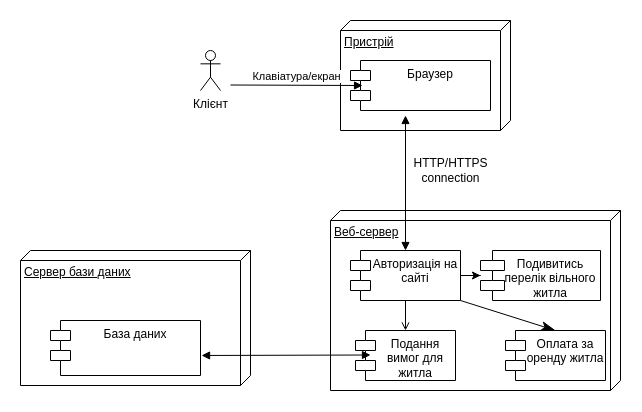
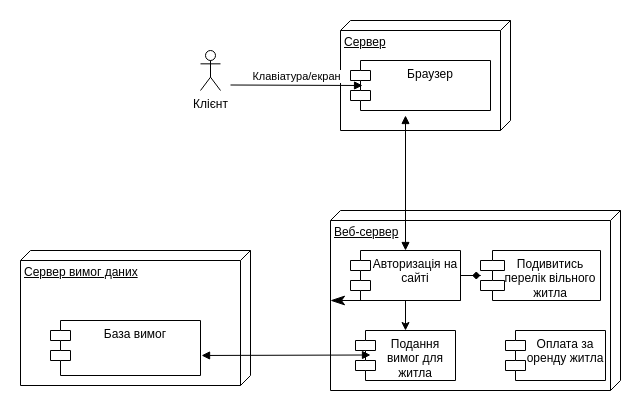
  <mxCell id="0" />
  <mxCell id="1" parent="0" />
  <mxCell id="2" value="Клієнт" style="shape=umlActor;verticalLabelPosition=bottom;verticalAlign=top;html=1;" vertex="1" parent="1"><mxGeometry x="200" y="50" width="20" height="40" as="geometry" /></mxCell>
- <mxCell id="3" value="Пристрій" style="verticalAlign=top;align=left;spacingTop=8;spacingLeft=2;spacingRight=12;shape=cube;size=10;direction=south;fontStyle=4;html=1;whiteSpace=wrap;" vertex="1" parent="1"><mxGeometry x="340" y="20" width="170" height="110" as="geometry" /></mxCell>
+ <mxCell id="3" value="Сервер" style="verticalAlign=top;align=left;spacingTop=8;spacingLeft=2;spacingRight=12;shape=cube;size=10;direction=south;fontStyle=4;html=1;whiteSpace=wrap;" vertex="1" parent="1"><mxGeometry x="340" y="20" width="170" height="110" as="geometry" /></mxCell>
  <mxCell id="4" value="Браузер" style="shape=module;align=left;spacingLeft=20;align=center;verticalAlign=top;whiteSpace=wrap;html=1;" vertex="1" parent="1"><mxGeometry x="350" y="60" width="140" height="50" as="geometry" /></mxCell>
  <mxCell id="5" value="Клавіатура/екран" style="html=1;verticalAlign=bottom;endArrow=block;edgeStyle=elbowEdgeStyle;elbow=vertical;curved=0;rounded=0;entryX=0.086;entryY=0.5;entryDx=0;entryDy=0;entryPerimeter=0;" edge="1" parent="1" target="4"><mxGeometry width="80" relative="1" as="geometry"><mxPoint x="230" y="84.5" as="sourcePoint" /><mxPoint x="310" y="84.5" as="targetPoint" /></mxGeometry></mxCell>
  <mxCell id="6" value="Веб-сервер" style="verticalAlign=top;align=left;spacingTop=8;spacingLeft=2;spacingRight=12;shape=cube;size=10;direction=south;fontStyle=4;html=1;whiteSpace=wrap;" vertex="1" parent="1"><mxGeometry x="330" y="210" width="290" height="180" as="geometry" /></mxCell>
- <mxCell id="7" value="" style="edgeStyle=orthogonalEdgeStyle;rounded=0;orthogonalLoop=1;jettySize=auto;html=1;endArrow=open;" edge="1" parent="1" source="9" target="11"><mxGeometry relative="1" as="geometry" /></mxCell>
- <mxCell id="8" value="" style="edgeStyle=orthogonalEdgeStyle;rounded=0;orthogonalLoop=1;jettySize=auto;html=1;" edge="1" parent="1" source="9" target="12"><mxGeometry relative="1" as="geometry" /></mxCell>
+ <mxCell id="7" value="" style="edgeStyle=orthogonalEdgeStyle;rounded=0;orthogonalLoop=1;jettySize=auto;html=1;" edge="1" parent="1" source="9" target="11"><mxGeometry relative="1" as="geometry" /></mxCell>
+ <mxCell id="8" value="" style="edgeStyle=orthogonalEdgeStyle;rounded=0;orthogonalLoop=1;jettySize=auto;html=1;endArrow=diamond;" edge="1" parent="1" source="9" target="12"><mxGeometry relative="1" as="geometry" /></mxCell>
  <mxCell id="9" value="Авторизація на сайті" style="shape=module;align=left;spacingLeft=20;align=center;verticalAlign=top;whiteSpace=wrap;html=1;" vertex="1" parent="1"><mxGeometry x="350" y="250" width="110" height="50" as="geometry" /></mxCell>
  <mxCell id="10" value="" style="endArrow=block;startArrow=block;endFill=1;startFill=1;html=1;rounded=0;" edge="1" parent="1" target="9"><mxGeometry width="160" relative="1" as="geometry"><mxPoint x="405" y="115" as="sourcePoint" /><mxPoint x="630" y="220" as="targetPoint" /></mxGeometry></mxCell>
  <mxCell id="11" value="Подання вимог для житла" style="shape=module;align=left;spacingLeft=20;align=center;verticalAlign=top;whiteSpace=wrap;html=1;" vertex="1" parent="1"><mxGeometry x="355" y="330" width="100" height="50" as="geometry" /></mxCell>
  <mxCell id="12" value="Подивитись перелік вільного житла" style="shape=module;align=left;spacingLeft=20;align=center;verticalAlign=top;whiteSpace=wrap;html=1;jettyWidth=24;jettyHeight=10;" vertex="1" parent="1"><mxGeometry x="480" y="250" width="120" height="50" as="geometry" /></mxCell>
  <mxCell id="13" value="Оплата за оренду житла" style="shape=module;align=left;spacingLeft=20;align=center;verticalAlign=top;whiteSpace=wrap;html=1;" vertex="1" parent="1"><mxGeometry x="505" y="330" width="100" height="50" as="geometry" /></mxCell>
- <mxCell id="14" value="" style="endArrow=classicThin;endFill=1;endSize=12;html=1;rounded=0;exitX=1;exitY=1;exitDx=0;exitDy=0;entryX=0.5;entryY=0;entryDx=0;entryDy=0;" edge="1" parent="1" source="9" target="13"><mxGeometry width="160" relative="1" as="geometry"><mxPoint x="450" y="430" as="sourcePoint" /><mxPoint x="610" y="430" as="targetPoint" /></mxGeometry></mxCell>
- <mxCell id="15" value="Сервер бази даних" style="verticalAlign=top;align=left;spacingTop=8;spacingLeft=2;spacingRight=12;shape=cube;size=10;direction=south;fontStyle=4;html=1;whiteSpace=wrap;" vertex="1" parent="1"><mxGeometry x="20" y="250" width="230" height="135" as="geometry" /></mxCell>
- <mxCell id="16" value="HTTP/HTTPS &lt;br&gt;connection" style="text;html=1;align=center;verticalAlign=middle;resizable=0;points=[];autosize=1;strokeColor=none;fillColor=none;" vertex="1" parent="1"><mxGeometry x="400" y="150" width="100" height="40" as="geometry" /></mxCell>
- <mxCell id="17" value="База даних" style="shape=module;align=left;spacingLeft=20;align=center;verticalAlign=top;whiteSpace=wrap;html=1;" vertex="1" parent="1"><mxGeometry x="50" y="320" width="150" height="55" as="geometry" /></mxCell>
+ <mxCell id="14" value="" style="endArrow=classicThin;endFill=1;endSize=12;html=1;rounded=0;exitX=1;exitY=1;exitDx=0;exitDy=0;" edge="1" parent="1" source="9" target="6"><mxGeometry width="160" relative="1" as="geometry"><mxPoint x="450" y="430" as="sourcePoint" /><mxPoint x="610" y="430" as="targetPoint" /></mxGeometry></mxCell>
+ <mxCell id="15" value="Сервер вимог даних" style="verticalAlign=top;align=left;spacingTop=8;spacingLeft=2;spacingRight=12;shape=cube;size=10;direction=south;fontStyle=4;html=1;whiteSpace=wrap;" vertex="1" parent="1"><mxGeometry x="20" y="250" width="230" height="135" as="geometry" /></mxCell>
+ <mxCell id="17" value="База вимог" style="shape=module;align=left;spacingLeft=20;align=center;verticalAlign=top;whiteSpace=wrap;html=1;" vertex="1" parent="1"><mxGeometry x="50" y="320" width="150" height="55" as="geometry" /></mxCell>
  <mxCell id="18" value="" style="endArrow=block;startArrow=block;endFill=1;startFill=1;html=1;rounded=0;entryX=0.15;entryY=0.49;entryDx=0;entryDy=0;entryPerimeter=0;exitX=1.007;exitY=0.636;exitDx=0;exitDy=0;exitPerimeter=0;" edge="1" parent="1" source="17" target="11"><mxGeometry width="160" relative="1" as="geometry"><mxPoint x="200" y="354.5" as="sourcePoint" /><mxPoint x="360" y="354.5" as="targetPoint" /></mxGeometry></mxCell>
